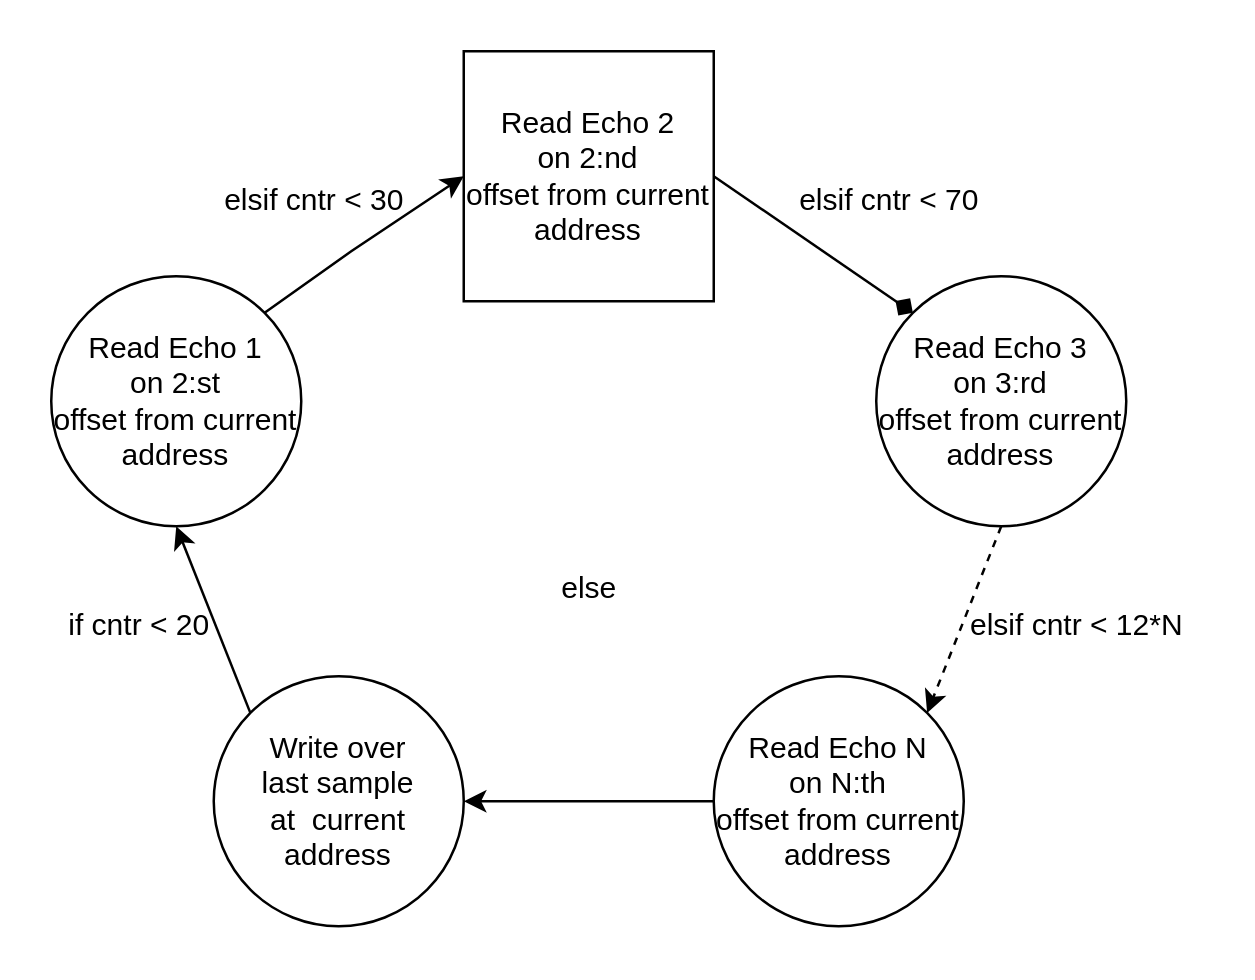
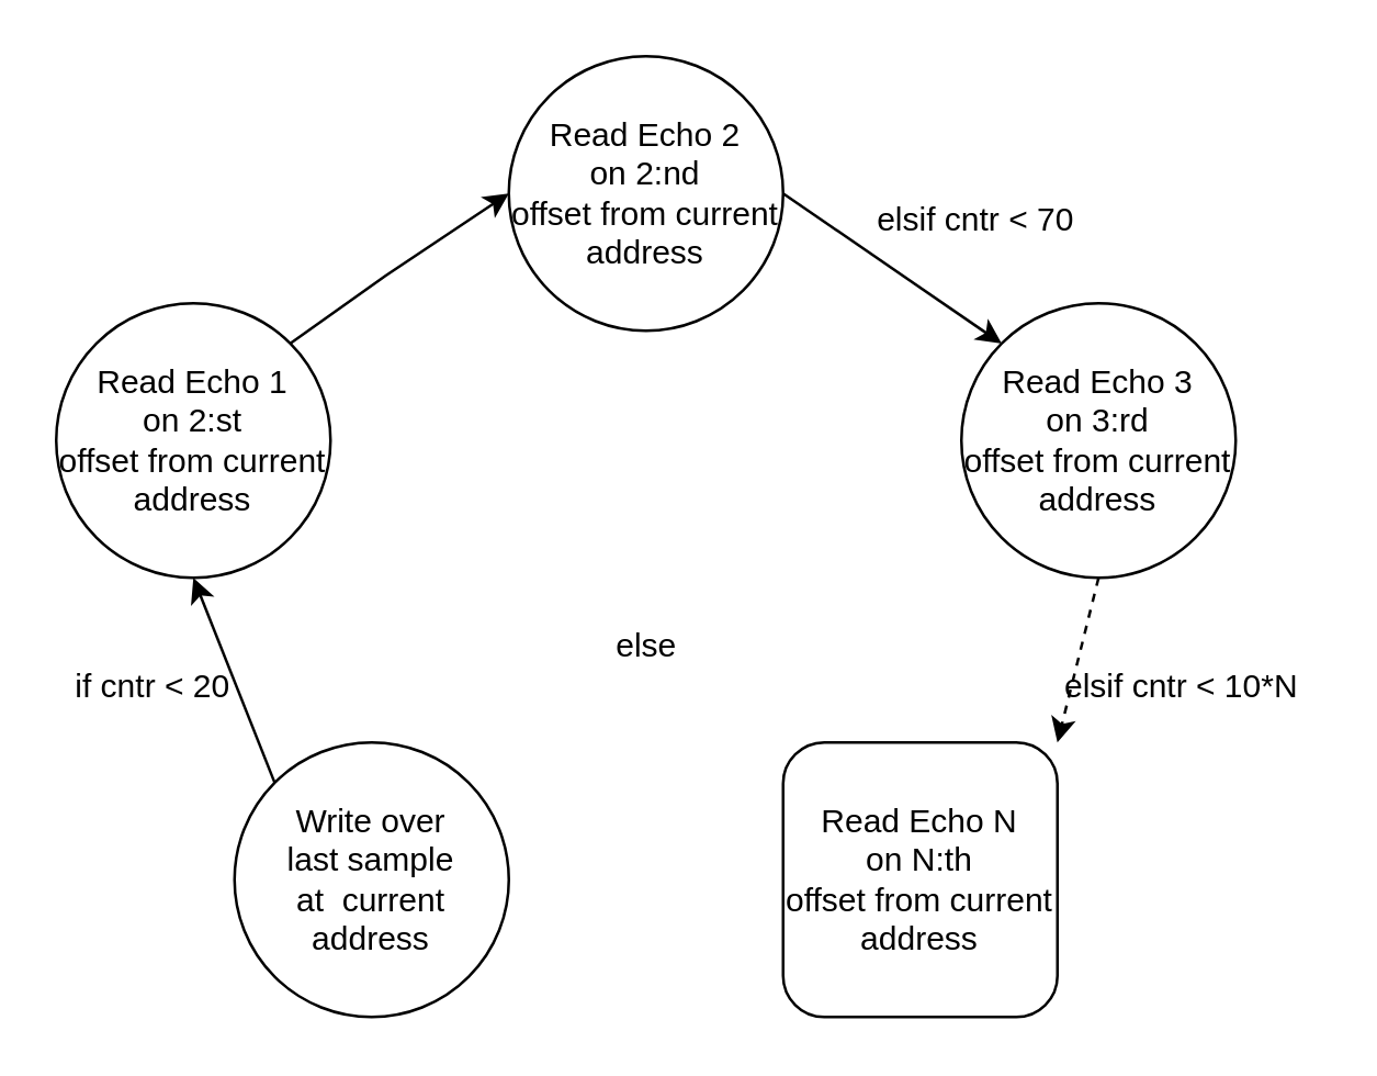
  <mxCell id="0" />
  <mxCell id="1" parent="0" />
  <mxCell id="2" style="edgeStyle=none;rounded=0;orthogonalLoop=1;jettySize=auto;html=1;exitX=1;exitY=0;exitDx=0;exitDy=0;entryX=0;entryY=0.5;entryDx=0;entryDy=0;" edge="1" parent="1" source="3" target="5"><mxGeometry relative="1" as="geometry"><Array as="points"><mxPoint x="140" y="100" /></Array></mxGeometry></mxCell>
  <mxCell id="3" value="Read&amp;nbsp;Echo 1 &lt;br&gt;on 2:st&lt;br&gt;offset from current address" style="ellipse;whiteSpace=wrap;html=1;aspect=fixed;" vertex="1" parent="1"><mxGeometry x="20" y="110" width="100" height="100" as="geometry" /></mxCell>
- <mxCell id="4" style="edgeStyle=none;rounded=0;orthogonalLoop=1;jettySize=auto;html=1;exitX=1;exitY=0.5;exitDx=0;exitDy=0;entryX=0;entryY=0;entryDx=0;entryDy=0;endArrow=diamond;" edge="1" parent="1" source="5" target="7"><mxGeometry relative="1" as="geometry" /></mxCell>
- <mxCell id="5" value="Read Echo 2 &lt;br&gt;on 2:nd&lt;br&gt;offset from current address" style="whiteSpace=wrap;html=1;aspect=fixed;rounded=0;" vertex="1" parent="1"><mxGeometry x="185" y="20" width="100" height="100" as="geometry" /></mxCell>
+ <mxCell id="4" style="edgeStyle=none;rounded=0;orthogonalLoop=1;jettySize=auto;html=1;exitX=1;exitY=0.5;exitDx=0;exitDy=0;entryX=0;entryY=0;entryDx=0;entryDy=0;" edge="1" parent="1" source="5" target="7"><mxGeometry relative="1" as="geometry" /></mxCell>
+ <mxCell id="5" value="Read Echo 2 &lt;br&gt;on 2:nd&lt;br&gt;offset from current address" style="ellipse;whiteSpace=wrap;html=1;aspect=fixed;" vertex="1" parent="1"><mxGeometry x="185" y="20" width="100" height="100" as="geometry" /></mxCell>
  <mxCell id="6" style="edgeStyle=none;rounded=0;orthogonalLoop=1;jettySize=auto;html=1;exitX=0.5;exitY=1;exitDx=0;exitDy=0;entryX=1;entryY=0;entryDx=0;entryDy=0;dashed=1;" edge="1" parent="1" source="7" target="9"><mxGeometry relative="1" as="geometry" /></mxCell>
  <mxCell id="7" value="Read&amp;nbsp;Echo 3&lt;br&gt;on 3:rd&lt;br&gt;offset from current address" style="ellipse;whiteSpace=wrap;html=1;aspect=fixed;" vertex="1" parent="1"><mxGeometry x="350" y="110" width="100" height="100" as="geometry" /></mxCell>
- <mxCell id="8" style="edgeStyle=none;rounded=0;orthogonalLoop=1;jettySize=auto;html=1;exitX=0;exitY=0.5;exitDx=0;exitDy=0;entryX=1;entryY=0.5;entryDx=0;entryDy=0;" edge="1" parent="1" source="9" target="11"><mxGeometry relative="1" as="geometry" /></mxCell>
- <mxCell id="9" value="Read&amp;nbsp;Echo N&lt;br&gt;on N:th&lt;br&gt;offset from current address" style="ellipse;whiteSpace=wrap;html=1;aspect=fixed;" vertex="1" parent="1"><mxGeometry x="285" y="270" width="100" height="100" as="geometry" /></mxCell>
+ <mxCell id="9" value="Read&amp;nbsp;Echo N&lt;br&gt;on N:th&lt;br&gt;offset from current address" style="whiteSpace=wrap;html=1;aspect=fixed;rounded=1;" vertex="1" parent="1"><mxGeometry x="285" y="270" width="100" height="100" as="geometry" /></mxCell>
  <mxCell id="10" style="edgeStyle=none;rounded=0;orthogonalLoop=1;jettySize=auto;html=1;exitX=0;exitY=0;exitDx=0;exitDy=0;entryX=0.5;entryY=1;entryDx=0;entryDy=0;" edge="1" parent="1" source="11" target="3"><mxGeometry relative="1" as="geometry" /></mxCell>
  <mxCell id="11" value="Write over last&amp;nbsp;sample&lt;br&gt;at&amp;nbsp; current address" style="ellipse;whiteSpace=wrap;html=1;aspect=fixed;" vertex="1" parent="1"><mxGeometry x="85" y="270" width="100" height="100" as="geometry" /></mxCell>
  <mxCell id="12" value="if cntr &amp;lt; 20" style="text;html=1;align=center;verticalAlign=middle;resizable=0;points=[];autosize=1;strokeColor=none;fillColor=none;rotation=0;" vertex="1" parent="1"><mxGeometry x="20" y="240" width="70" height="20" as="geometry" /></mxCell>
- <mxCell id="13" value="elsif cntr &amp;lt; 30" style="text;html=1;align=center;verticalAlign=middle;resizable=0;points=[];autosize=1;strokeColor=none;fillColor=none;" vertex="1" parent="1"><mxGeometry x="80" y="70" width="90" height="20" as="geometry" /></mxCell>
  <mxCell id="14" value="elsif cntr &amp;lt; 70" style="text;html=1;align=center;verticalAlign=middle;resizable=0;points=[];autosize=1;strokeColor=none;fillColor=none;" vertex="1" parent="1"><mxGeometry x="310" y="70" width="90" height="20" as="geometry" /></mxCell>
- <mxCell id="15" value="elsif cntr &amp;lt; 12*N" style="text;html=1;align=center;verticalAlign=middle;resizable=0;points=[];autosize=1;strokeColor=none;fillColor=none;" vertex="1" parent="1"><mxGeometry x="380" y="240" width="100" height="20" as="geometry" /></mxCell>
+ <mxCell id="15" value="elsif cntr &amp;lt; 10*N" style="text;html=1;align=center;verticalAlign=middle;resizable=0;points=[];autosize=1;strokeColor=none;fillColor=none;" vertex="1" parent="1"><mxGeometry x="380" y="240" width="100" height="20" as="geometry" /></mxCell>
  <mxCell id="16" value="else" style="text;html=1;align=center;verticalAlign=middle;resizable=0;points=[];autosize=1;strokeColor=none;fillColor=none;" vertex="1" parent="1"><mxGeometry x="215" y="225" width="40" height="20" as="geometry" /></mxCell>
